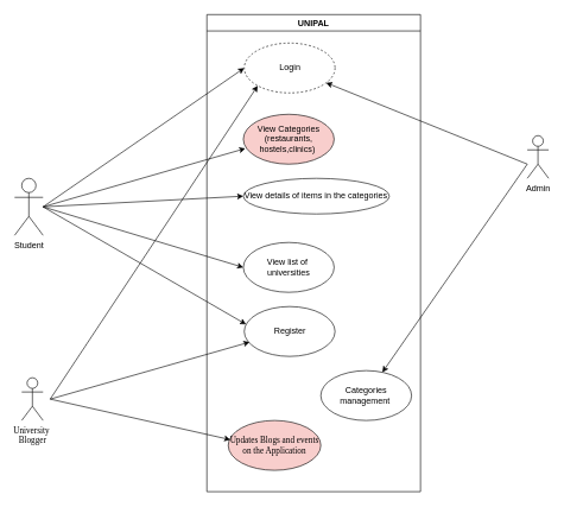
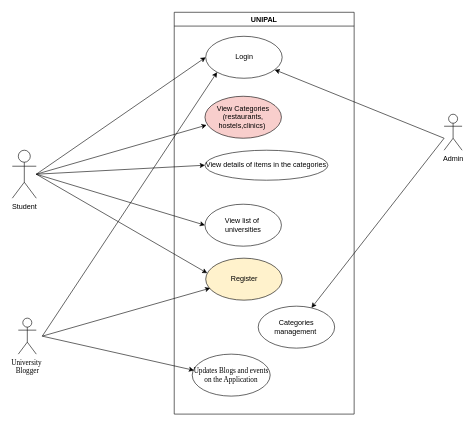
  <mxCell id="0" />
  <mxCell id="1" parent="0" />
  <mxCell id="2" value="UNIPAL" style="swimlane;whiteSpace=wrap;html=1;" parent="1" vertex="1"><mxGeometry x="290" y="20" width="300" height="670" as="geometry" /></mxCell>
- <mxCell id="3" value="Login" style="ellipse;whiteSpace=wrap;html=1;dashed=1;" parent="2" vertex="1"><mxGeometry x="52.5" y="40" width="127.5" height="70" as="geometry" /></mxCell>
+ <mxCell id="3" value="Login" style="ellipse;whiteSpace=wrap;html=1;" parent="2" vertex="1"><mxGeometry x="52.5" y="40" width="127.5" height="70" as="geometry" /></mxCell>
  <mxCell id="4" value="View Categories&lt;div&gt;(restaurants, hostels,clinics)&amp;nbsp;&lt;/div&gt;" style="ellipse;whiteSpace=wrap;html=1;fillColor=#f8cecc;" parent="2" vertex="1"><mxGeometry x="51.25" y="140" width="127.5" height="70" as="geometry" /></mxCell>
- <mxCell id="5" value="Register" style="ellipse;whiteSpace=wrap;html=1;" parent="2" vertex="1"><mxGeometry x="52.5" y="410" width="127.5" height="70" as="geometry" /></mxCell>
+ <mxCell id="5" value="Register" style="ellipse;whiteSpace=wrap;html=1;fillColor=#fff2cc;" parent="2" vertex="1"><mxGeometry x="52.5" y="410" width="127.5" height="70" as="geometry" /></mxCell>
  <mxCell id="6" value="View list of&amp;nbsp;&lt;div&gt;universities&lt;/div&gt;" style="ellipse;whiteSpace=wrap;html=1;" parent="2" vertex="1"><mxGeometry x="51.25" y="320" width="127.5" height="70" as="geometry" /></mxCell>
- <mxCell id="7" value="Categories management&amp;nbsp;" style="ellipse;whiteSpace=wrap;html=1;" parent="2" vertex="1"><mxGeometry x="160" y="500" width="127.5" height="70" as="geometry" /></mxCell>
+ <mxCell id="7" value="Categories management&amp;nbsp;" style="ellipse;whiteSpace=wrap;html=1;" parent="2" vertex="1"><mxGeometry x="140" y="490" width="127.5" height="70" as="geometry" /></mxCell>
  <mxCell id="8" value="View details of items in the categories" style="ellipse;whiteSpace=wrap;html=1;" parent="2" vertex="1"><mxGeometry x="51.25" y="230" width="205" height="50" as="geometry" /></mxCell>
- <mxCell id="9" value="&lt;font face=&quot;Tahoma&quot;&gt;Updates Blogs and events on the Application&lt;/font&gt;" style="ellipse;whiteSpace=wrap;html=1;hachureGap=4;fontFamily=Architects Daughter;fontSource=https%3A%2F%2Ffonts.googleapis.com%2Fcss%3Ffamily%3DArchitects%2BDaughter;fillColor=#f8cecc;" parent="2" vertex="1"><mxGeometry x="30" y="570" width="130" height="70" as="geometry" /></mxCell>
+ <mxCell id="9" value="&lt;font face=&quot;Tahoma&quot;&gt;Updates Blogs and events on the Application&lt;/font&gt;" style="ellipse;whiteSpace=wrap;html=1;hachureGap=4;fontFamily=Architects Daughter;fontSource=https%3A%2F%2Ffonts.googleapis.com%2Fcss%3Ffamily%3DArchitects%2BDaughter;" parent="2" vertex="1"><mxGeometry x="30" y="570" width="130" height="70" as="geometry" /></mxCell>
  <mxCell id="10" value="Student" style="shape=umlActor;verticalLabelPosition=bottom;verticalAlign=top;html=1;outlineConnect=0;" parent="1" vertex="1"><mxGeometry x="20" y="250" width="40" height="80" as="geometry" /></mxCell>
  <mxCell id="11" value="Admin" style="shape=umlActor;verticalLabelPosition=bottom;verticalAlign=top;html=1;outlineConnect=0;" parent="1" vertex="1"><mxGeometry x="740" y="190" width="30" height="60" as="geometry" /></mxCell>
  <mxCell id="12" value="&lt;font face=&quot;Lucida Console&quot;&gt;University&amp;nbsp;&lt;/font&gt;&lt;div&gt;&lt;font face=&quot;kPuyOr9tZ-Fus74RArYJ&quot;&gt;Blogger&lt;/font&gt;&lt;/div&gt;" style="shape=umlActor;verticalLabelPosition=bottom;verticalAlign=top;html=1;outlineConnect=0;hachureGap=4;fontFamily=Architects Daughter;fontSource=https%3A%2F%2Ffonts.googleapis.com%2Fcss%3Ffamily%3DArchitects%2BDaughter;" parent="1" vertex="1"><mxGeometry x="30" y="530" width="30" height="60" as="geometry" /></mxCell>
  <mxCell id="13" value="" style="endArrow=classic;html=1;rounded=0;entryX=0;entryY=1;entryDx=0;entryDy=0;" parent="1" target="3" edge="1"><mxGeometry width="50" height="50" relative="1" as="geometry"><mxPoint x="70" y="560" as="sourcePoint" /><mxPoint x="120" y="510" as="targetPoint" /></mxGeometry></mxCell>
  <mxCell id="14" value="" style="endArrow=classic;html=1;rounded=0;entryX=0.023;entryY=0.386;entryDx=0;entryDy=0;entryPerimeter=0;" parent="1" target="9" edge="1"><mxGeometry width="50" height="50" relative="1" as="geometry"><mxPoint x="70" y="560" as="sourcePoint" /><mxPoint x="120" y="510" as="targetPoint" /></mxGeometry></mxCell>
  <mxCell id="15" value="" style="endArrow=classic;html=1;rounded=0;" parent="1" target="3" edge="1"><mxGeometry width="50" height="50" relative="1" as="geometry"><mxPoint x="740" y="230" as="sourcePoint" /><mxPoint x="790" y="180" as="targetPoint" /></mxGeometry></mxCell>
  <mxCell id="16" value="" style="endArrow=classic;html=1;rounded=0;" parent="1" target="7" edge="1"><mxGeometry width="50" height="50" relative="1" as="geometry"><mxPoint x="740" y="230" as="sourcePoint" /><mxPoint x="790" y="180" as="targetPoint" /></mxGeometry></mxCell>
  <mxCell id="17" value="" style="endArrow=classic;html=1;rounded=0;entryX=0;entryY=0.5;entryDx=0;entryDy=0;" parent="1" target="3" edge="1"><mxGeometry width="50" height="50" relative="1" as="geometry"><mxPoint x="60" y="290" as="sourcePoint" /><mxPoint x="110" y="240" as="targetPoint" /></mxGeometry></mxCell>
  <mxCell id="18" value="" style="endArrow=classic;html=1;rounded=0;entryX=0.022;entryY=0.686;entryDx=0;entryDy=0;entryPerimeter=0;" parent="1" target="4" edge="1"><mxGeometry width="50" height="50" relative="1" as="geometry"><mxPoint x="60" y="290" as="sourcePoint" /><mxPoint x="110" y="240" as="targetPoint" /></mxGeometry></mxCell>
  <mxCell id="19" value="" style="endArrow=classic;html=1;rounded=0;entryX=0;entryY=0.5;entryDx=0;entryDy=0;" parent="1" target="8" edge="1"><mxGeometry width="50" height="50" relative="1" as="geometry"><mxPoint x="60" y="290" as="sourcePoint" /><mxPoint x="110" y="240" as="targetPoint" /></mxGeometry></mxCell>
  <mxCell id="20" value="" style="endArrow=classic;html=1;rounded=0;entryX=0.02;entryY=0.357;entryDx=0;entryDy=0;entryPerimeter=0;" parent="1" target="5" edge="1"><mxGeometry width="50" height="50" relative="1" as="geometry"><mxPoint x="60" y="290" as="sourcePoint" /><mxPoint x="110" y="240" as="targetPoint" /></mxGeometry></mxCell>
  <mxCell id="21" value="" style="endArrow=classic;html=1;rounded=0;entryX=0.059;entryY=0.714;entryDx=0;entryDy=0;entryPerimeter=0;" parent="1" target="5" edge="1"><mxGeometry width="50" height="50" relative="1" as="geometry"><mxPoint x="70" y="560" as="sourcePoint" /><mxPoint x="120" y="510" as="targetPoint" /></mxGeometry></mxCell>
  <mxCell id="22" value="" style="endArrow=classic;html=1;rounded=0;entryX=0;entryY=0.5;entryDx=0;entryDy=0;" parent="1" target="6" edge="1"><mxGeometry width="50" height="50" relative="1" as="geometry"><mxPoint x="60" y="290" as="sourcePoint" /><mxPoint x="110" y="240" as="targetPoint" /></mxGeometry></mxCell>
